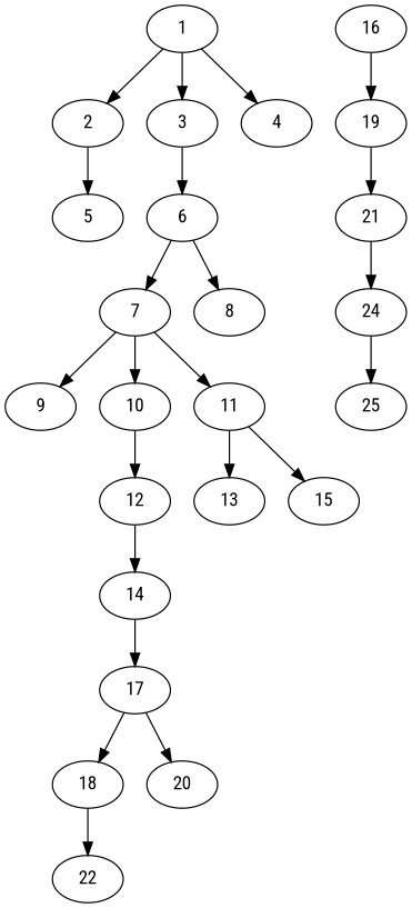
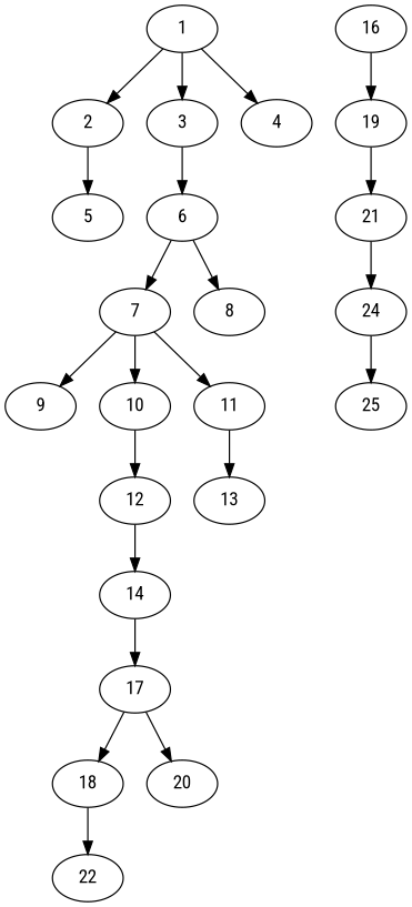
  digraph {
    fontname="Roboto Condensed"
    node [alpha=0.10 fontname="Roboto Condensed"]
    edge [fontname="Roboto Condensed"]
    1 [alpha=0.13]
    2 [alpha=0.05]
    3 [alpha=0.17]
    4 [alpha=0.18]
    5 [alpha=0.19]
    6 [alpha=0.01]
    7 [alpha=0.16]
    8
    9 [alpha=0.08]
    10
    11 [alpha=0.18]
    12
    13 [alpha=0.08]
-   15 [alpha=0.17]
    14 [alpha=0.07]
    17 [alpha=0.04]
    16 [alpha=0.07]
    19 [alpha=0.01]
    18 [alpha=0.09]
    20 [alpha=0.14]
    21 [alpha=0.11]
    22 [alpha=0.05]
    24 [alpha=0.16]
    25 [alpha=0.12]
    1 -> 2
    1 -> 3
    1 -> 4
    2 -> 5
    3 -> 6
    6 -> 7
    6 -> 8
    7 -> 9
    7 -> 10
    7 -> 11
    10 -> 12
    11 -> 13
-   11 -> 15
    12 -> 14
    14 -> 17
    17 -> 18
    17 -> 20
    16 -> 19
    19 -> 21
    18 -> 22
    21 -> 24
    24 -> 25
  }
